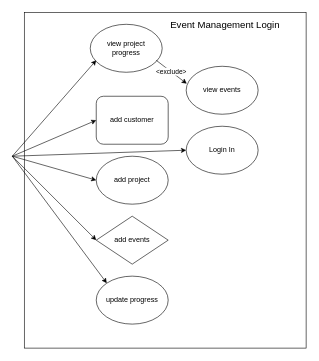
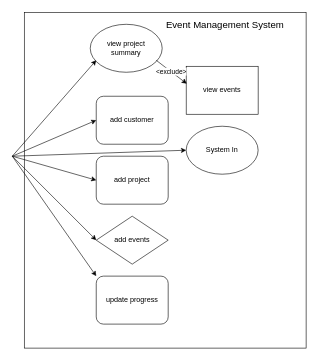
  <mxCell id="0" />
  <mxCell id="1" parent="0" />
  <mxCell id="2" value="" style="rounded=0;whiteSpace=wrap;html=1;fillColor=none;" vertex="1" parent="1"><mxGeometry x="40" y="20" width="470" height="560" as="geometry" /></mxCell>
- <mxCell id="3" value="view project&lt;br&gt;progress" style="ellipse;whiteSpace=wrap;html=1;" vertex="1" parent="1"><mxGeometry x="150" y="40" width="120" height="80" as="geometry" /></mxCell>
+ <mxCell id="3" value="view project&lt;br&gt;summary" style="ellipse;whiteSpace=wrap;html=1;" vertex="1" parent="1"><mxGeometry x="150" y="40" width="120" height="80" as="geometry" /></mxCell>
  <mxCell id="4" value="add customer" style="whiteSpace=wrap;html=1;rounded=1;" vertex="1" parent="1"><mxGeometry x="160" y="160" width="120" height="80" as="geometry" /></mxCell>
- <mxCell id="5" value="add project" style="ellipse;whiteSpace=wrap;html=1;" vertex="1" parent="1"><mxGeometry x="160" y="260" width="120" height="80" as="geometry" /></mxCell>
+ <mxCell id="5" value="add project" style="whiteSpace=wrap;html=1;rounded=1;" vertex="1" parent="1"><mxGeometry x="160" y="260" width="120" height="80" as="geometry" /></mxCell>
  <mxCell id="6" value="add events" style="rhombus;whiteSpace=wrap;html=1;" vertex="1" parent="1"><mxGeometry x="160" y="360" width="120" height="80" as="geometry" /></mxCell>
- <mxCell id="7" value="view events" style="ellipse;whiteSpace=wrap;html=1;" vertex="1" parent="1"><mxGeometry x="310" y="110" width="120" height="80" as="geometry" /></mxCell>
+ <mxCell id="7" value="view events" style="whiteSpace=wrap;html=1;rounded=0;" vertex="1" parent="1"><mxGeometry x="310" y="110" width="120" height="80" as="geometry" /></mxCell>
  <mxCell id="8" value="" style="endArrow=classic;html=1;" edge="1" parent="1"><mxGeometry width="50" height="50" relative="1" as="geometry"><mxPoint x="20" y="260" as="sourcePoint" /><mxPoint x="160" y="100" as="targetPoint" /></mxGeometry></mxCell>
  <mxCell id="9" value="&amp;lt;exclude&amp;gt;" style="endArrow=classic;html=1;entryX=0.008;entryY=0.363;entryDx=0;entryDy=0;entryPerimeter=0;" edge="1" parent="1" target="7"><mxGeometry relative="1" as="geometry"><mxPoint x="260" y="100" as="sourcePoint" /><mxPoint x="360" y="100" as="targetPoint" /></mxGeometry></mxCell>
  <mxCell id="10" value="" style="endArrow=classic;html=1;entryX=0;entryY=0.5;entryDx=0;entryDy=0;" edge="1" parent="1" target="4"><mxGeometry width="50" height="50" relative="1" as="geometry"><mxPoint x="20" y="260" as="sourcePoint" /><mxPoint x="210" y="260" as="targetPoint" /></mxGeometry></mxCell>
  <mxCell id="11" value="" style="endArrow=classic;html=1;entryX=0;entryY=0.5;entryDx=0;entryDy=0;" edge="1" parent="1" target="5"><mxGeometry width="50" height="50" relative="1" as="geometry"><mxPoint x="20" y="260" as="sourcePoint" /><mxPoint x="170" y="210" as="targetPoint" /></mxGeometry></mxCell>
  <mxCell id="12" value="" style="endArrow=classic;html=1;entryX=0;entryY=0.5;entryDx=0;entryDy=0;" edge="1" parent="1" target="6"><mxGeometry width="50" height="50" relative="1" as="geometry"><mxPoint x="20" y="260" as="sourcePoint" /><mxPoint x="170" y="310" as="targetPoint" /></mxGeometry></mxCell>
- <mxCell id="13" value="update progress" style="ellipse;whiteSpace=wrap;html=1;" vertex="1" parent="1"><mxGeometry x="160" y="460" width="120" height="80" as="geometry" /></mxCell>
+ <mxCell id="13" value="update progress" style="whiteSpace=wrap;html=1;rounded=1;" vertex="1" parent="1"><mxGeometry x="160" y="460" width="120" height="80" as="geometry" /></mxCell>
  <mxCell id="14" value="" style="endArrow=classic;html=1;entryX=0;entryY=0;entryDx=0;entryDy=0;" edge="1" parent="1" target="13"><mxGeometry width="50" height="50" relative="1" as="geometry"><mxPoint x="20" y="260" as="sourcePoint" /><mxPoint x="220" y="330" as="targetPoint" /></mxGeometry></mxCell>
- <mxCell id="15" value="Event Management Login" style="text;html=1;strokeColor=none;fillColor=none;align=center;verticalAlign=middle;whiteSpace=wrap;rounded=0;fontSize=16;" vertex="1" parent="1"><mxGeometry x="260" y="30" width="230" height="20" as="geometry" /></mxCell>
- <mxCell id="16" value="Login In" style="ellipse;whiteSpace=wrap;html=1;" vertex="1" parent="1"><mxGeometry x="310" y="210" width="120" height="80" as="geometry" /></mxCell>
+ <mxCell id="15" value="Event Management System" style="text;html=1;strokeColor=none;fillColor=none;align=center;verticalAlign=middle;whiteSpace=wrap;rounded=0;fontSize=16;" vertex="1" parent="1"><mxGeometry x="260" y="30" width="230" height="20" as="geometry" /></mxCell>
+ <mxCell id="16" value="System In" style="ellipse;whiteSpace=wrap;html=1;" vertex="1" parent="1"><mxGeometry x="310" y="210" width="120" height="80" as="geometry" /></mxCell>
  <mxCell id="17" value="" style="endArrow=classic;html=1;" edge="1" parent="1"><mxGeometry width="50" height="50" relative="1" as="geometry"><mxPoint x="20" y="260" as="sourcePoint" /><mxPoint x="310" y="250" as="targetPoint" /></mxGeometry></mxCell>
